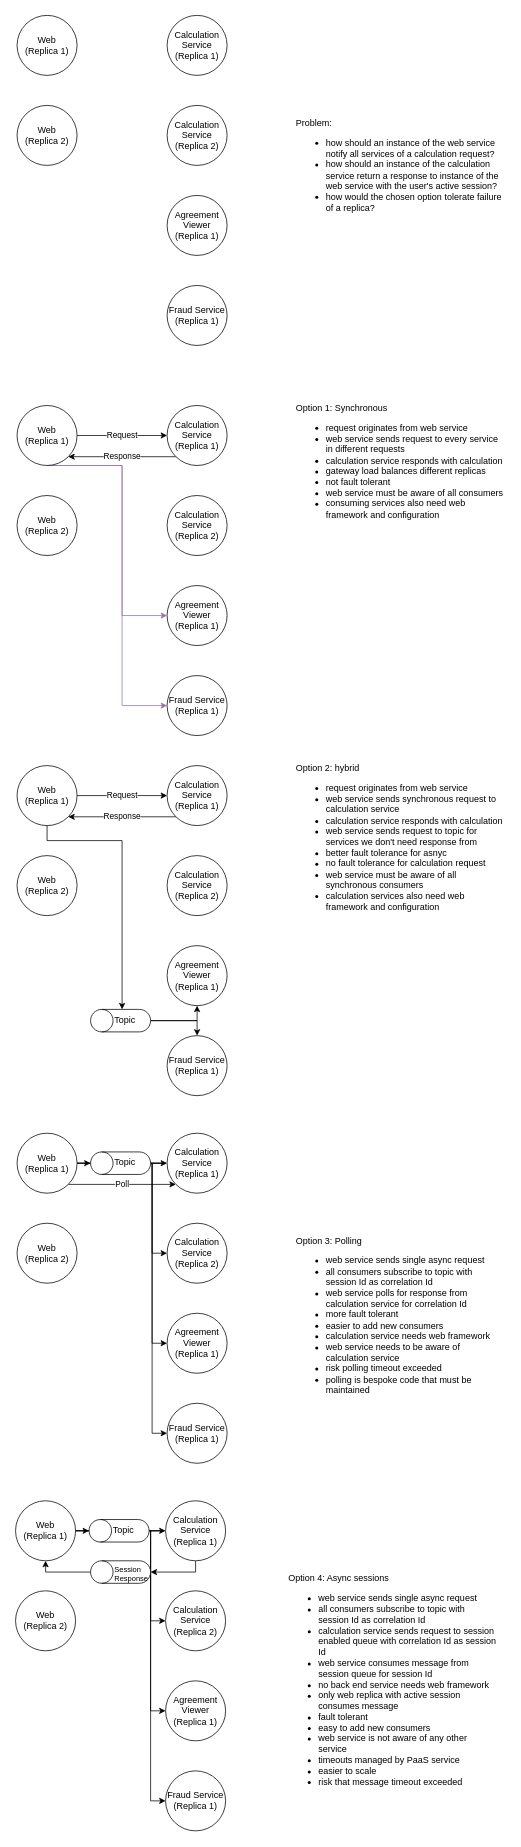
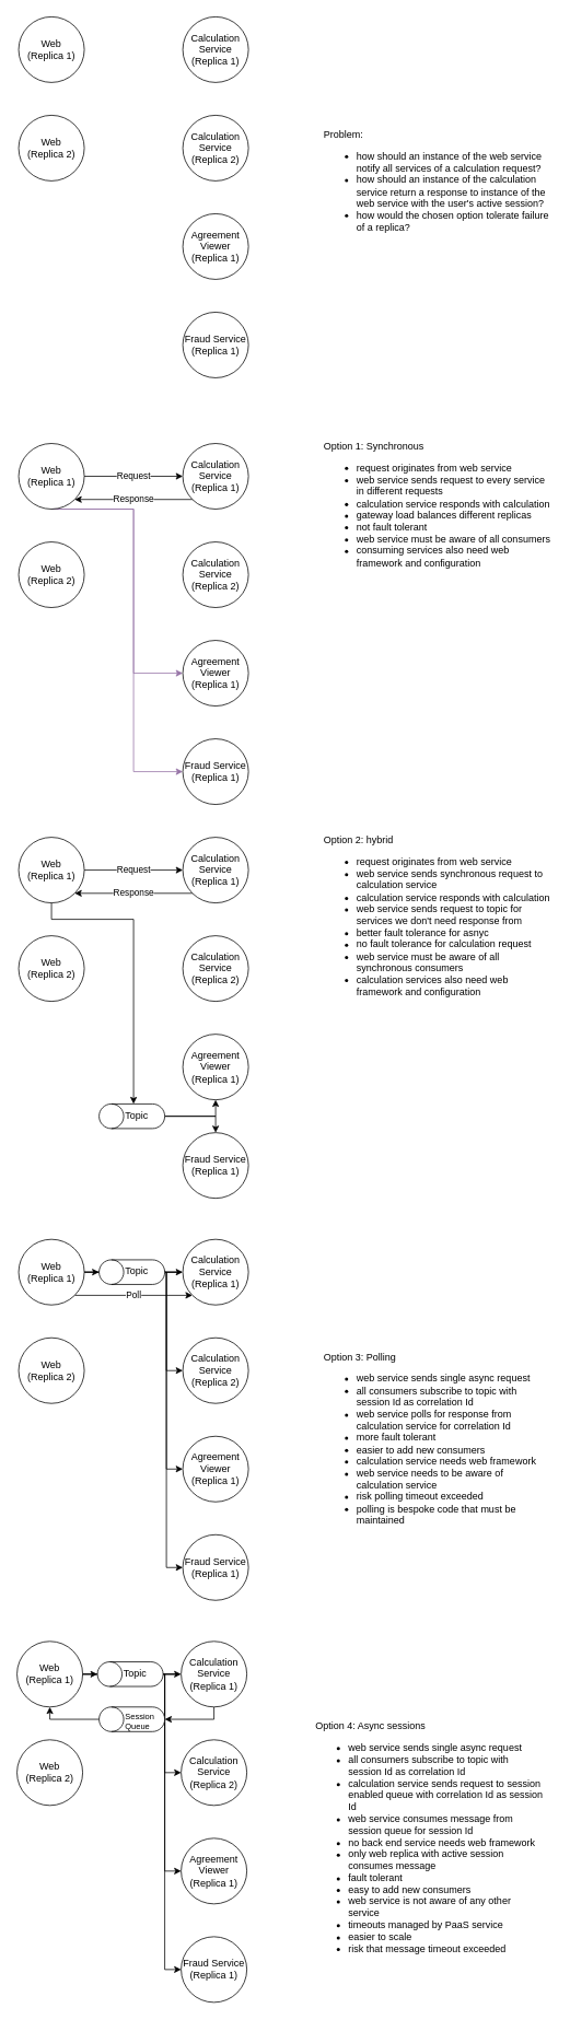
  <mxCell id="0" />
  <mxCell id="1" parent="0" />
  <mxCell id="2" value="Web&lt;br&gt;(Replica 1)" style="ellipse;whiteSpace=wrap;html=1;aspect=fixed;" vertex="1" parent="1"><mxGeometry x="22" y="20" width="80" height="80" as="geometry" /></mxCell>
  <mxCell id="3" value="Calculation Service&lt;br&gt;(Replica 1)" style="ellipse;whiteSpace=wrap;html=1;aspect=fixed;" vertex="1" parent="1"><mxGeometry x="222" y="20" width="80" height="80" as="geometry" /></mxCell>
  <mxCell id="4" value="Web&lt;br&gt;(Replica 2)" style="ellipse;whiteSpace=wrap;html=1;aspect=fixed;" vertex="1" parent="1"><mxGeometry x="22" y="140" width="80" height="80" as="geometry" /></mxCell>
  <mxCell id="5" value="Calculation Service&lt;br&gt;(Replica 2)" style="ellipse;whiteSpace=wrap;html=1;aspect=fixed;" vertex="1" parent="1"><mxGeometry x="222" y="140" width="80" height="80" as="geometry" /></mxCell>
  <mxCell id="6" value="Agreement Viewer&lt;br&gt;(Replica 1)" style="ellipse;whiteSpace=wrap;html=1;aspect=fixed;" vertex="1" parent="1"><mxGeometry x="222" y="260" width="80" height="80" as="geometry" /></mxCell>
  <mxCell id="7" value="Fraud Service&lt;br&gt;(Replica 1)" style="ellipse;whiteSpace=wrap;html=1;aspect=fixed;" vertex="1" parent="1"><mxGeometry x="222" y="380" width="80" height="80" as="geometry" /></mxCell>
  <mxCell id="8" value="Problem:&lt;br&gt;&lt;ul&gt;&lt;li&gt;how should an instance of the web service notify all services of a calculation request?&lt;/li&gt;&lt;li&gt;how should an instance of the calculation service return a response to instance of the web service with the user's active session?&lt;/li&gt;&lt;li&gt;how would the chosen option tolerate failure of a replica?&lt;/li&gt;&lt;/ul&gt;" style="text;html=1;strokeColor=none;fillColor=none;align=left;verticalAlign=top;whiteSpace=wrap;rounded=0;" vertex="1" parent="1"><mxGeometry x="392" y="150" width="280" height="130" as="geometry" /></mxCell>
  <mxCell id="9" style="edgeStyle=orthogonalEdgeStyle;rounded=0;orthogonalLoop=1;jettySize=auto;html=1;entryX=0;entryY=0.5;entryDx=0;entryDy=0;fillColor=#e1d5e7;strokeColor=#9673a6;exitX=0.5;exitY=1;exitDx=0;exitDy=0;" edge="1" parent="1" source="11" target="16"><mxGeometry relative="1" as="geometry"><Array as="points"><mxPoint x="162" y="620" /><mxPoint x="162" y="820" /></Array></mxGeometry></mxCell>
  <mxCell id="10" style="edgeStyle=orthogonalEdgeStyle;rounded=0;orthogonalLoop=1;jettySize=auto;html=1;entryX=0;entryY=0.5;entryDx=0;entryDy=0;fillColor=#e1d5e7;strokeColor=#9673a6;exitX=0.5;exitY=1;exitDx=0;exitDy=0;" edge="1" parent="1" source="11" target="17"><mxGeometry relative="1" as="geometry"><Array as="points"><mxPoint x="162" y="620" /><mxPoint x="162" y="940" /></Array></mxGeometry></mxCell>
  <mxCell id="11" value="Web&lt;br&gt;(Replica 1)" style="ellipse;whiteSpace=wrap;html=1;aspect=fixed;" vertex="1" parent="1"><mxGeometry x="22" y="540" width="80" height="80" as="geometry" /></mxCell>
  <mxCell id="12" value="Response" style="edgeStyle=orthogonalEdgeStyle;rounded=0;orthogonalLoop=1;jettySize=auto;html=1;entryX=1;entryY=1;entryDx=0;entryDy=0;exitX=0;exitY=1;exitDx=0;exitDy=0;" edge="1" parent="1" source="13" target="11"><mxGeometry relative="1" as="geometry"><Array as="points" /></mxGeometry></mxCell>
  <mxCell id="13" value="Calculation Service&lt;br&gt;(Replica 1)" style="ellipse;whiteSpace=wrap;html=1;aspect=fixed;" vertex="1" parent="1"><mxGeometry x="222" y="540" width="80" height="80" as="geometry" /></mxCell>
  <mxCell id="14" value="Web&lt;br&gt;(Replica 2)" style="ellipse;whiteSpace=wrap;html=1;aspect=fixed;" vertex="1" parent="1"><mxGeometry x="22" y="660" width="80" height="80" as="geometry" /></mxCell>
  <mxCell id="15" value="Calculation Service&lt;br&gt;(Replica 2)" style="ellipse;whiteSpace=wrap;html=1;aspect=fixed;" vertex="1" parent="1"><mxGeometry x="222" y="660" width="80" height="80" as="geometry" /></mxCell>
  <mxCell id="16" value="Agreement Viewer&lt;br&gt;(Replica 1)" style="ellipse;whiteSpace=wrap;html=1;aspect=fixed;" vertex="1" parent="1"><mxGeometry x="222" y="780" width="80" height="80" as="geometry" /></mxCell>
  <mxCell id="17" value="Fraud Service&lt;br&gt;(Replica 1)" style="ellipse;whiteSpace=wrap;html=1;aspect=fixed;" vertex="1" parent="1"><mxGeometry x="222" y="900" width="80" height="80" as="geometry" /></mxCell>
  <mxCell id="18" value="Option 1: Synchronous&lt;br&gt;&lt;ul&gt;&lt;li&gt;request originates from web service&lt;/li&gt;&lt;li&gt;web service sends request to every service in different requests&lt;/li&gt;&lt;li&gt;calculation service responds with calculation&lt;/li&gt;&lt;li&gt;gateway load balances different replicas&lt;/li&gt;&lt;li&gt;not fault tolerant&lt;/li&gt;&lt;li&gt;web service must be aware of all consumers&lt;/li&gt;&lt;li&gt;consuming services also need web framework and configuration&lt;/li&gt;&lt;/ul&gt;" style="text;html=1;strokeColor=none;fillColor=none;align=left;verticalAlign=top;whiteSpace=wrap;rounded=0;" vertex="1" parent="1"><mxGeometry x="392" y="530" width="280" height="130" as="geometry" /></mxCell>
  <mxCell id="19" value="Request" style="edgeStyle=orthogonalEdgeStyle;rounded=0;orthogonalLoop=1;jettySize=auto;html=1;entryX=0;entryY=0.5;entryDx=0;entryDy=0;" edge="1" parent="1" source="21" target="23"><mxGeometry relative="1" as="geometry" /></mxCell>
  <mxCell id="20" style="edgeStyle=orthogonalEdgeStyle;rounded=0;orthogonalLoop=1;jettySize=auto;html=1;exitX=0.5;exitY=1;exitDx=0;exitDy=0;" edge="1" parent="1" source="21" target="32"><mxGeometry relative="1" as="geometry"><Array as="points"><mxPoint x="62" y="1120" /><mxPoint x="162" y="1120" /></Array></mxGeometry></mxCell>
  <mxCell id="21" value="Web&lt;br&gt;(Replica 1)" style="ellipse;whiteSpace=wrap;html=1;aspect=fixed;" vertex="1" parent="1"><mxGeometry x="22" y="1020" width="80" height="80" as="geometry" /></mxCell>
  <mxCell id="22" value="Response" style="edgeStyle=orthogonalEdgeStyle;rounded=0;orthogonalLoop=1;jettySize=auto;html=1;exitX=0;exitY=1;exitDx=0;exitDy=0;entryX=1;entryY=1;entryDx=0;entryDy=0;" edge="1" parent="1" source="23" target="21"><mxGeometry relative="1" as="geometry" /></mxCell>
  <mxCell id="23" value="Calculation Service&lt;br&gt;(Replica 1)" style="ellipse;whiteSpace=wrap;html=1;aspect=fixed;" vertex="1" parent="1"><mxGeometry x="222" y="1020" width="80" height="80" as="geometry" /></mxCell>
  <mxCell id="24" value="Web&lt;br&gt;(Replica 2)" style="ellipse;whiteSpace=wrap;html=1;aspect=fixed;" vertex="1" parent="1"><mxGeometry x="22" y="1140" width="80" height="80" as="geometry" /></mxCell>
  <mxCell id="25" value="Calculation Service&lt;br&gt;(Replica 2)" style="ellipse;whiteSpace=wrap;html=1;aspect=fixed;" vertex="1" parent="1"><mxGeometry x="222" y="1140" width="80" height="80" as="geometry" /></mxCell>
  <mxCell id="26" value="Agreement Viewer&lt;br&gt;(Replica 1)" style="ellipse;whiteSpace=wrap;html=1;aspect=fixed;" vertex="1" parent="1"><mxGeometry x="222" y="1260" width="80" height="80" as="geometry" /></mxCell>
  <mxCell id="27" value="Fraud Service&lt;br&gt;(Replica 1)" style="ellipse;whiteSpace=wrap;html=1;aspect=fixed;" vertex="1" parent="1"><mxGeometry x="222" y="1380" width="80" height="80" as="geometry" /></mxCell>
  <mxCell id="28" value="Option 2: hybrid&lt;br&gt;&lt;ul&gt;&lt;li&gt;request originates from web service&lt;/li&gt;&lt;li&gt;web service sends synchronous request to calculation service&lt;/li&gt;&lt;li&gt;calculation service responds with calculation&lt;/li&gt;&lt;li&gt;web service sends request to topic for services we don't need response from&lt;/li&gt;&lt;li&gt;better fault tolerance for asnyc&lt;/li&gt;&lt;li&gt;no fault tolerance for calculation request&lt;/li&gt;&lt;li&gt;web service must be aware of all synchronous consumers&lt;/li&gt;&lt;li&gt;calculation services also need web framework and configuration&lt;/li&gt;&lt;/ul&gt;" style="text;html=1;strokeColor=none;fillColor=none;align=left;verticalAlign=top;whiteSpace=wrap;rounded=0;" vertex="1" parent="1"><mxGeometry x="392" y="1010" width="280" height="130" as="geometry" /></mxCell>
  <mxCell id="29" value="Request" style="edgeStyle=orthogonalEdgeStyle;rounded=0;orthogonalLoop=1;jettySize=auto;html=1;entryX=0;entryY=0.5;entryDx=0;entryDy=0;" edge="1" parent="1" source="11" target="13"><mxGeometry relative="1" as="geometry" /></mxCell>
  <mxCell id="30" style="edgeStyle=orthogonalEdgeStyle;rounded=0;orthogonalLoop=1;jettySize=auto;html=1;entryX=0.5;entryY=1;entryDx=0;entryDy=0;" edge="1" parent="1" source="32" target="26"><mxGeometry relative="1" as="geometry" /></mxCell>
  <mxCell id="31" style="edgeStyle=orthogonalEdgeStyle;rounded=0;orthogonalLoop=1;jettySize=auto;html=1;entryX=0.5;entryY=0;entryDx=0;entryDy=0;" edge="1" parent="1" source="32" target="27"><mxGeometry relative="1" as="geometry" /></mxCell>
  <mxCell id="32" value="Topic" style="shape=cylinder3;whiteSpace=wrap;html=1;boundedLbl=1;backgroundOutline=1;size=15;align=left;verticalAlign=top;direction=north;" vertex="1" parent="1"><mxGeometry x="120" y="1345" width="80" height="30" as="geometry" /></mxCell>
  <mxCell id="33" style="edgeStyle=orthogonalEdgeStyle;rounded=0;orthogonalLoop=1;jettySize=auto;html=1;" edge="1" parent="1" source="35" target="46"><mxGeometry relative="1" as="geometry" /></mxCell>
  <mxCell id="34" value="Poll" style="edgeStyle=orthogonalEdgeStyle;rounded=0;orthogonalLoop=1;jettySize=auto;html=1;entryX=0;entryY=1;entryDx=0;entryDy=0;exitX=1;exitY=1;exitDx=0;exitDy=0;" edge="1" parent="1" source="35" target="36"><mxGeometry relative="1" as="geometry" /></mxCell>
  <mxCell id="35" value="Web&lt;br&gt;(Replica 1)" style="ellipse;whiteSpace=wrap;html=1;aspect=fixed;" vertex="1" parent="1"><mxGeometry x="22" y="1510" width="80" height="80" as="geometry" /></mxCell>
  <mxCell id="36" value="Calculation Service&lt;br&gt;(Replica 1)" style="ellipse;whiteSpace=wrap;html=1;aspect=fixed;" vertex="1" parent="1"><mxGeometry x="222" y="1510" width="80" height="80" as="geometry" /></mxCell>
  <mxCell id="37" value="Web&lt;br&gt;(Replica 2)" style="ellipse;whiteSpace=wrap;html=1;aspect=fixed;" vertex="1" parent="1"><mxGeometry x="22" y="1630" width="80" height="80" as="geometry" /></mxCell>
  <mxCell id="38" value="Calculation Service&lt;br&gt;(Replica 2)" style="ellipse;whiteSpace=wrap;html=1;aspect=fixed;" vertex="1" parent="1"><mxGeometry x="222" y="1630" width="80" height="80" as="geometry" /></mxCell>
  <mxCell id="39" value="Agreement Viewer&lt;br&gt;(Replica 1)" style="ellipse;whiteSpace=wrap;html=1;aspect=fixed;" vertex="1" parent="1"><mxGeometry x="222" y="1750" width="80" height="80" as="geometry" /></mxCell>
  <mxCell id="40" value="Fraud Service&lt;br&gt;(Replica 1)" style="ellipse;whiteSpace=wrap;html=1;aspect=fixed;" vertex="1" parent="1"><mxGeometry x="222" y="1870" width="80" height="80" as="geometry" /></mxCell>
  <mxCell id="41" value="Option 3: Polling&lt;br&gt;&lt;ul&gt;&lt;li&gt;web service sends single async request&lt;/li&gt;&lt;li&gt;all consumers subscribe to topic with session Id as correlation Id&lt;/li&gt;&lt;li&gt;web service polls for response from calculation service for correlation Id&lt;/li&gt;&lt;li&gt;more fault tolerant&lt;/li&gt;&lt;li&gt;easier to add new consumers&lt;/li&gt;&lt;li&gt;calculation service needs web framework&lt;/li&gt;&lt;li&gt;web service needs to be aware of calculation service&lt;/li&gt;&lt;li&gt;risk polling timeout exceeded&lt;/li&gt;&lt;li&gt;polling is bespoke code that must be maintained&lt;/li&gt;&lt;/ul&gt;" style="text;html=1;strokeColor=none;fillColor=none;align=left;verticalAlign=top;whiteSpace=wrap;rounded=0;" vertex="1" parent="1"><mxGeometry x="392" y="1640" width="280" height="130" as="geometry" /></mxCell>
  <mxCell id="42" style="edgeStyle=orthogonalEdgeStyle;rounded=0;orthogonalLoop=1;jettySize=auto;html=1;entryX=0;entryY=0.5;entryDx=0;entryDy=0;" edge="1" parent="1" source="46" target="36"><mxGeometry relative="1" as="geometry" /></mxCell>
  <mxCell id="43" style="edgeStyle=orthogonalEdgeStyle;rounded=0;orthogonalLoop=1;jettySize=auto;html=1;entryX=0;entryY=0.5;entryDx=0;entryDy=0;" edge="1" parent="1" source="46" target="38"><mxGeometry relative="1" as="geometry"><Array as="points"><mxPoint x="202" y="1550" /><mxPoint x="202" y="1670" /></Array></mxGeometry></mxCell>
  <mxCell id="44" style="edgeStyle=orthogonalEdgeStyle;rounded=0;orthogonalLoop=1;jettySize=auto;html=1;entryX=0;entryY=0.5;entryDx=0;entryDy=0;" edge="1" parent="1" source="46" target="39"><mxGeometry relative="1" as="geometry"><Array as="points"><mxPoint x="202" y="1550" /><mxPoint x="202" y="1790" /></Array></mxGeometry></mxCell>
  <mxCell id="45" style="edgeStyle=orthogonalEdgeStyle;rounded=0;orthogonalLoop=1;jettySize=auto;html=1;entryX=0;entryY=0.5;entryDx=0;entryDy=0;" edge="1" parent="1" source="46" target="40"><mxGeometry relative="1" as="geometry"><Array as="points"><mxPoint x="202" y="1550" /><mxPoint x="202" y="1910" /></Array></mxGeometry></mxCell>
  <mxCell id="46" value="Topic" style="shape=cylinder3;whiteSpace=wrap;html=1;boundedLbl=1;backgroundOutline=1;size=15;align=left;verticalAlign=top;direction=north;" vertex="1" parent="1"><mxGeometry x="120" y="1535" width="80" height="30" as="geometry" /></mxCell>
  <mxCell id="47" style="edgeStyle=orthogonalEdgeStyle;rounded=0;orthogonalLoop=1;jettySize=auto;html=1;" edge="1" parent="1" source="48" target="59"><mxGeometry relative="1" as="geometry" /></mxCell>
  <mxCell id="48" value="Web&lt;br&gt;(Replica 1)" style="ellipse;whiteSpace=wrap;html=1;aspect=fixed;" vertex="1" parent="1"><mxGeometry x="20" y="2000" width="80" height="80" as="geometry" /></mxCell>
  <mxCell id="49" style="edgeStyle=orthogonalEdgeStyle;rounded=0;orthogonalLoop=1;jettySize=auto;html=1;entryX=0.5;entryY=1;entryDx=0;entryDy=0;entryPerimeter=0;fontSize=10;exitX=0.5;exitY=1;exitDx=0;exitDy=0;" edge="1" parent="1" source="50" target="62"><mxGeometry relative="1" as="geometry"><Array as="points"><mxPoint x="260" y="2095" /></Array></mxGeometry></mxCell>
  <mxCell id="50" value="Calculation Service&lt;br&gt;(Replica 1)" style="ellipse;whiteSpace=wrap;html=1;aspect=fixed;" vertex="1" parent="1"><mxGeometry x="220" y="2000" width="80" height="80" as="geometry" /></mxCell>
  <mxCell id="51" value="Web&lt;br&gt;(Replica 2)" style="ellipse;whiteSpace=wrap;html=1;aspect=fixed;" vertex="1" parent="1"><mxGeometry x="20" y="2120" width="80" height="80" as="geometry" /></mxCell>
  <mxCell id="52" value="Calculation Service&lt;br&gt;(Replica 2)" style="ellipse;whiteSpace=wrap;html=1;aspect=fixed;" vertex="1" parent="1"><mxGeometry x="220" y="2120" width="80" height="80" as="geometry" /></mxCell>
  <mxCell id="53" value="Agreement Viewer&lt;br&gt;(Replica 1)" style="ellipse;whiteSpace=wrap;html=1;aspect=fixed;" vertex="1" parent="1"><mxGeometry x="220" y="2240" width="80" height="80" as="geometry" /></mxCell>
  <mxCell id="54" value="Fraud Service&lt;br&gt;(Replica 1)" style="ellipse;whiteSpace=wrap;html=1;aspect=fixed;" vertex="1" parent="1"><mxGeometry x="220" y="2360" width="80" height="80" as="geometry" /></mxCell>
  <mxCell id="55" style="edgeStyle=orthogonalEdgeStyle;rounded=0;orthogonalLoop=1;jettySize=auto;html=1;entryX=0;entryY=0.5;entryDx=0;entryDy=0;" edge="1" parent="1" source="59" target="50"><mxGeometry relative="1" as="geometry" /></mxCell>
  <mxCell id="56" style="edgeStyle=orthogonalEdgeStyle;rounded=0;orthogonalLoop=1;jettySize=auto;html=1;entryX=0;entryY=0.5;entryDx=0;entryDy=0;" edge="1" parent="1" source="59" target="52"><mxGeometry relative="1" as="geometry"><Array as="points"><mxPoint x="200" y="2040" /><mxPoint x="200" y="2160" /></Array></mxGeometry></mxCell>
  <mxCell id="57" style="edgeStyle=orthogonalEdgeStyle;rounded=0;orthogonalLoop=1;jettySize=auto;html=1;entryX=0;entryY=0.5;entryDx=0;entryDy=0;" edge="1" parent="1" source="59" target="53"><mxGeometry relative="1" as="geometry"><Array as="points"><mxPoint x="200" y="2040" /><mxPoint x="200" y="2280" /></Array></mxGeometry></mxCell>
  <mxCell id="58" style="edgeStyle=orthogonalEdgeStyle;rounded=0;orthogonalLoop=1;jettySize=auto;html=1;entryX=0;entryY=0.5;entryDx=0;entryDy=0;" edge="1" parent="1" source="59" target="54"><mxGeometry relative="1" as="geometry"><Array as="points"><mxPoint x="200" y="2040" /><mxPoint x="200" y="2400" /></Array></mxGeometry></mxCell>
  <mxCell id="59" value="Topic" style="shape=cylinder3;whiteSpace=wrap;html=1;boundedLbl=1;backgroundOutline=1;size=15;align=left;verticalAlign=top;direction=north;" vertex="1" parent="1"><mxGeometry x="118" y="2025" width="80" height="30" as="geometry" /></mxCell>
  <mxCell id="60" value="Option 4: Async sessions&lt;br&gt;&lt;ul&gt;&lt;li&gt;web service sends single async request&lt;/li&gt;&lt;li&gt;all consumers subscribe to topic with session Id as correlation Id&lt;/li&gt;&lt;li&gt;calculation service sends request to session enabled queue with correlation Id as session Id&lt;/li&gt;&lt;li&gt;web service consumes message from session queue for session Id&lt;/li&gt;&lt;li&gt;no back end service needs web framework&lt;/li&gt;&lt;li&gt;only web replica with active session consumes message&lt;/li&gt;&lt;li&gt;fault tolerant&lt;/li&gt;&lt;li&gt;easy to add new consumers&lt;/li&gt;&lt;li&gt;web service is not aware of any other service&lt;/li&gt;&lt;li&gt;timeouts managed by PaaS service&lt;/li&gt;&lt;li&gt;easier to scale&lt;/li&gt;&lt;li&gt;risk that message timeout exceeded&lt;/li&gt;&lt;/ul&gt;" style="text;html=1;strokeColor=none;fillColor=none;align=left;verticalAlign=top;whiteSpace=wrap;rounded=0;" vertex="1" parent="1"><mxGeometry x="382" y="2090" width="280" height="130" as="geometry" /></mxCell>
  <mxCell id="61" style="edgeStyle=orthogonalEdgeStyle;rounded=0;orthogonalLoop=1;jettySize=auto;html=1;entryX=0.5;entryY=1;entryDx=0;entryDy=0;fontSize=10;exitX=0.5;exitY=0;exitDx=0;exitDy=0;exitPerimeter=0;" edge="1" parent="1" source="62" target="48"><mxGeometry relative="1" as="geometry"><Array as="points"><mxPoint x="60" y="2095" /></Array></mxGeometry></mxCell>
- <mxCell id="62" value="Session&lt;br style=&quot;font-size: 10px;&quot;&gt;Response" style="shape=cylinder3;whiteSpace=wrap;html=1;boundedLbl=1;backgroundOutline=1;size=15;align=left;verticalAlign=top;direction=north;fontSize=10;" vertex="1" parent="1"><mxGeometry x="120" y="2080" width="80" height="30" as="geometry" /></mxCell>
+ <mxCell id="62" value="Session&lt;br style=&quot;font-size: 10px;&quot;&gt;Queue" style="shape=cylinder3;whiteSpace=wrap;html=1;boundedLbl=1;backgroundOutline=1;size=15;align=left;verticalAlign=top;direction=north;fontSize=10;" vertex="1" parent="1"><mxGeometry x="120" y="2080" width="80" height="30" as="geometry" /></mxCell>
